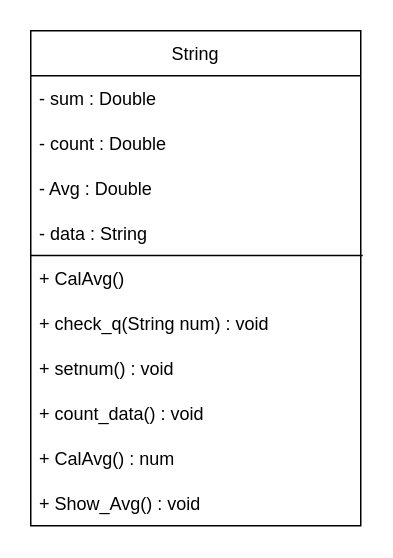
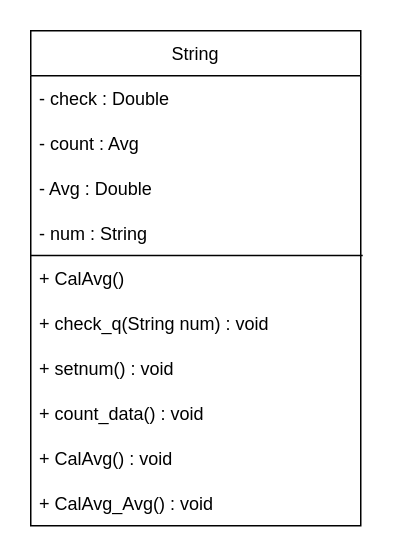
  <mxCell id="0" />
  <mxCell id="1" parent="0" />
  <mxCell id="2" value="String" style="swimlane;fontStyle=0;childLayout=stackLayout;horizontal=1;startSize=30;horizontalStack=0;resizeParent=1;resizeParentMax=0;resizeLast=0;collapsible=1;marginBottom=0;" parent="1" vertex="1"><mxGeometry x="20" y="20" width="220" height="330" as="geometry"><mxRectangle x="110" y="80" width="50" height="30" as="alternateBounds" /></mxGeometry></mxCell>
- <mxCell id="3" value="- sum : Double" style="text;strokeColor=none;fillColor=none;align=left;verticalAlign=middle;spacingLeft=4;spacingRight=4;overflow=hidden;points=[[0,0.5],[1,0.5]];portConstraint=eastwest;rotatable=0;" parent="2" vertex="1"><mxGeometry y="30" width="220" height="30" as="geometry" /></mxCell>
- <mxCell id="4" value="- count : Double" style="text;strokeColor=none;fillColor=none;align=left;verticalAlign=middle;spacingLeft=4;spacingRight=4;overflow=hidden;points=[[0,0.5],[1,0.5]];portConstraint=eastwest;rotatable=0;" parent="2" vertex="1"><mxGeometry y="60" width="220" height="30" as="geometry" /></mxCell>
+ <mxCell id="3" value="- check : Double" style="text;strokeColor=none;fillColor=none;align=left;verticalAlign=middle;spacingLeft=4;spacingRight=4;overflow=hidden;points=[[0,0.5],[1,0.5]];portConstraint=eastwest;rotatable=0;" parent="2" vertex="1"><mxGeometry y="30" width="220" height="30" as="geometry" /></mxCell>
+ <mxCell id="4" value="- count : Avg" style="text;strokeColor=none;fillColor=none;align=left;verticalAlign=middle;spacingLeft=4;spacingRight=4;overflow=hidden;points=[[0,0.5],[1,0.5]];portConstraint=eastwest;rotatable=0;" parent="2" vertex="1"><mxGeometry y="60" width="220" height="30" as="geometry" /></mxCell>
  <mxCell id="5" value="- Avg : Double" style="text;strokeColor=none;fillColor=none;align=left;verticalAlign=middle;spacingLeft=4;spacingRight=4;overflow=hidden;points=[[0,0.5],[1,0.5]];portConstraint=eastwest;rotatable=0;" parent="2" vertex="1"><mxGeometry y="90" width="220" height="30" as="geometry" /></mxCell>
- <mxCell id="6" value="- data : String" style="text;strokeColor=none;fillColor=none;align=left;verticalAlign=middle;spacingLeft=4;spacingRight=4;overflow=hidden;points=[[0,0.5],[1,0.5]];portConstraint=eastwest;rotatable=0;" parent="2" vertex="1"><mxGeometry y="120" width="220" height="30" as="geometry" /></mxCell>
+ <mxCell id="6" value="- num : String" style="text;strokeColor=none;fillColor=none;align=left;verticalAlign=middle;spacingLeft=4;spacingRight=4;overflow=hidden;points=[[0,0.5],[1,0.5]];portConstraint=eastwest;rotatable=0;" parent="2" vertex="1"><mxGeometry y="120" width="220" height="30" as="geometry" /></mxCell>
  <mxCell id="7" value="+ CalAvg()" style="text;strokeColor=none;fillColor=none;align=left;verticalAlign=middle;spacingLeft=4;spacingRight=4;overflow=hidden;points=[[0,0.5],[1,0.5]];portConstraint=eastwest;rotatable=0;" parent="2" vertex="1"><mxGeometry y="150" width="220" height="30" as="geometry" /></mxCell>
  <mxCell id="8" value="" style="endArrow=none;html=1;rounded=0;exitX=0;exitY=-0.007;exitDx=0;exitDy=0;exitPerimeter=0;entryX=1.006;entryY=-0.007;entryDx=0;entryDy=0;entryPerimeter=0;" parent="2" source="7" target="7" edge="1"><mxGeometry width="50" height="50" relative="1" as="geometry"><mxPoint x="-10" y="230" as="sourcePoint" /><mxPoint x="40" y="180" as="targetPoint" /></mxGeometry></mxCell>
  <mxCell id="9" value="+ check_q(String num) : void" style="text;strokeColor=none;fillColor=none;align=left;verticalAlign=middle;spacingLeft=4;spacingRight=4;overflow=hidden;points=[[0,0.5],[1,0.5]];portConstraint=eastwest;rotatable=0;" vertex="1" parent="2"><mxGeometry y="180" width="220" height="30" as="geometry" /></mxCell>
  <mxCell id="10" value="+ setnum() : void" style="text;strokeColor=none;fillColor=none;align=left;verticalAlign=middle;spacingLeft=4;spacingRight=4;overflow=hidden;points=[[0,0.5],[1,0.5]];portConstraint=eastwest;rotatable=0;" parent="2" vertex="1"><mxGeometry y="210" width="220" height="30" as="geometry" /></mxCell>
  <mxCell id="11" value="+ count_data() : void" style="text;strokeColor=none;fillColor=none;align=left;verticalAlign=middle;spacingLeft=4;spacingRight=4;overflow=hidden;points=[[0,0.5],[1,0.5]];portConstraint=eastwest;rotatable=0;" parent="2" vertex="1"><mxGeometry y="240" width="220" height="30" as="geometry" /></mxCell>
- <mxCell id="12" value="+ CalAvg() : num" style="text;strokeColor=none;fillColor=none;align=left;verticalAlign=middle;spacingLeft=4;spacingRight=4;overflow=hidden;points=[[0,0.5],[1,0.5]];portConstraint=eastwest;rotatable=0;" parent="2" vertex="1"><mxGeometry y="270" width="220" height="30" as="geometry" /></mxCell>
- <mxCell id="13" value="+ Show_Avg() : void" style="text;strokeColor=none;fillColor=none;align=left;verticalAlign=middle;spacingLeft=4;spacingRight=4;overflow=hidden;points=[[0,0.5],[1,0.5]];portConstraint=eastwest;rotatable=0;" parent="2" vertex="1"><mxGeometry y="300" width="220" height="30" as="geometry" /></mxCell>
+ <mxCell id="12" value="+ CalAvg() : void" style="text;strokeColor=none;fillColor=none;align=left;verticalAlign=middle;spacingLeft=4;spacingRight=4;overflow=hidden;points=[[0,0.5],[1,0.5]];portConstraint=eastwest;rotatable=0;" parent="2" vertex="1"><mxGeometry y="270" width="220" height="30" as="geometry" /></mxCell>
+ <mxCell id="13" value="+ CalAvg_Avg() : void" style="text;strokeColor=none;fillColor=none;align=left;verticalAlign=middle;spacingLeft=4;spacingRight=4;overflow=hidden;points=[[0,0.5],[1,0.5]];portConstraint=eastwest;rotatable=0;" parent="2" vertex="1"><mxGeometry y="300" width="220" height="30" as="geometry" /></mxCell>
